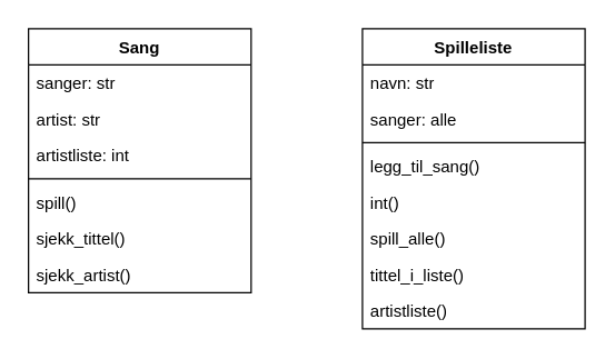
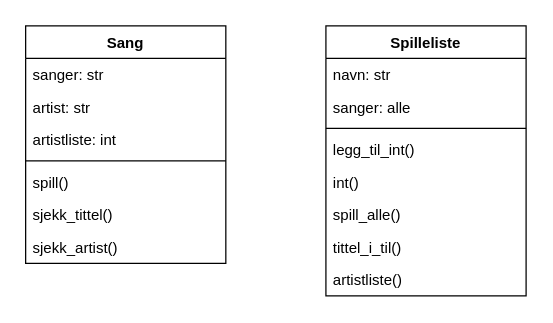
  <mxCell id="0" />
  <mxCell id="1" parent="0" />
  <mxCell id="2" value="Sang" style="swimlane;fontStyle=1;align=center;verticalAlign=top;childLayout=stackLayout;horizontal=1;startSize=26;horizontalStack=0;resizeParent=1;resizeParentMax=0;resizeLast=0;collapsible=1;marginBottom=0;whiteSpace=wrap;html=1;" vertex="1" parent="1"><mxGeometry x="20" y="20" width="160" height="190" as="geometry" /></mxCell>
  <mxCell id="3" value="sanger: str" style="text;strokeColor=none;fillColor=none;align=left;verticalAlign=top;spacingLeft=4;spacingRight=4;overflow=hidden;rotatable=0;points=[[0,0.5],[1,0.5]];portConstraint=eastwest;whiteSpace=wrap;html=1;" vertex="1" parent="2"><mxGeometry y="26" width="160" height="26" as="geometry" /></mxCell>
  <mxCell id="4" value="artist: str" style="text;strokeColor=none;fillColor=none;align=left;verticalAlign=top;spacingLeft=4;spacingRight=4;overflow=hidden;rotatable=0;points=[[0,0.5],[1,0.5]];portConstraint=eastwest;whiteSpace=wrap;html=1;" vertex="1" parent="2"><mxGeometry y="52" width="160" height="26" as="geometry" /></mxCell>
  <mxCell id="5" value="artistliste: int" style="text;strokeColor=none;fillColor=none;align=left;verticalAlign=top;spacingLeft=4;spacingRight=4;overflow=hidden;rotatable=0;points=[[0,0.5],[1,0.5]];portConstraint=eastwest;whiteSpace=wrap;html=1;" vertex="1" parent="2"><mxGeometry y="78" width="160" height="26" as="geometry" /></mxCell>
  <mxCell id="6" value="" style="line;strokeWidth=1;fillColor=none;align=left;verticalAlign=middle;spacingTop=-1;spacingLeft=3;spacingRight=3;rotatable=0;labelPosition=right;points=[];portConstraint=eastwest;strokeColor=inherit;" vertex="1" parent="2"><mxGeometry y="104" width="160" height="8" as="geometry" /></mxCell>
  <mxCell id="7" value="spill()" style="text;strokeColor=none;fillColor=none;align=left;verticalAlign=top;spacingLeft=4;spacingRight=4;overflow=hidden;rotatable=0;points=[[0,0.5],[1,0.5]];portConstraint=eastwest;whiteSpace=wrap;html=1;" vertex="1" parent="2"><mxGeometry y="112" width="160" height="26" as="geometry" /></mxCell>
  <mxCell id="8" value="sjekk_tittel()" style="text;strokeColor=none;fillColor=none;align=left;verticalAlign=top;spacingLeft=4;spacingRight=4;overflow=hidden;rotatable=0;points=[[0,0.5],[1,0.5]];portConstraint=eastwest;whiteSpace=wrap;html=1;" vertex="1" parent="2"><mxGeometry y="138" width="160" height="26" as="geometry" /></mxCell>
  <mxCell id="9" value="sjekk_artist()" style="text;strokeColor=none;fillColor=none;align=left;verticalAlign=top;spacingLeft=4;spacingRight=4;overflow=hidden;rotatable=0;points=[[0,0.5],[1,0.5]];portConstraint=eastwest;whiteSpace=wrap;html=1;" vertex="1" parent="2"><mxGeometry y="164" width="160" height="26" as="geometry" /></mxCell>
  <mxCell id="10" value="Spilleliste" style="swimlane;fontStyle=1;align=center;verticalAlign=top;childLayout=stackLayout;horizontal=1;startSize=26;horizontalStack=0;resizeParent=1;resizeParentMax=0;resizeLast=0;collapsible=1;marginBottom=0;whiteSpace=wrap;html=1;" vertex="1" parent="1"><mxGeometry x="260" y="20" width="160" height="216" as="geometry" /></mxCell>
  <mxCell id="11" value="navn: str" style="text;strokeColor=none;fillColor=none;align=left;verticalAlign=top;spacingLeft=4;spacingRight=4;overflow=hidden;rotatable=0;points=[[0,0.5],[1,0.5]];portConstraint=eastwest;whiteSpace=wrap;html=1;" vertex="1" parent="10"><mxGeometry y="26" width="160" height="26" as="geometry" /></mxCell>
  <mxCell id="12" value="sanger: alle" style="text;strokeColor=none;fillColor=none;align=left;verticalAlign=top;spacingLeft=4;spacingRight=4;overflow=hidden;rotatable=0;points=[[0,0.5],[1,0.5]];portConstraint=eastwest;whiteSpace=wrap;html=1;" vertex="1" parent="10"><mxGeometry y="52" width="160" height="26" as="geometry" /></mxCell>
  <mxCell id="13" value="" style="line;strokeWidth=1;fillColor=none;align=left;verticalAlign=middle;spacingTop=-1;spacingLeft=3;spacingRight=3;rotatable=0;labelPosition=right;points=[];portConstraint=eastwest;strokeColor=inherit;" vertex="1" parent="10"><mxGeometry y="78" width="160" height="8" as="geometry" /></mxCell>
- <mxCell id="14" value="legg_til_sang()" style="text;strokeColor=none;fillColor=none;align=left;verticalAlign=top;spacingLeft=4;spacingRight=4;overflow=hidden;rotatable=0;points=[[0,0.5],[1,0.5]];portConstraint=eastwest;whiteSpace=wrap;html=1;" vertex="1" parent="10"><mxGeometry y="86" width="160" height="26" as="geometry" /></mxCell>
+ <mxCell id="14" value="legg_til_int()" style="text;strokeColor=none;fillColor=none;align=left;verticalAlign=top;spacingLeft=4;spacingRight=4;overflow=hidden;rotatable=0;points=[[0,0.5],[1,0.5]];portConstraint=eastwest;whiteSpace=wrap;html=1;" vertex="1" parent="10"><mxGeometry y="86" width="160" height="26" as="geometry" /></mxCell>
  <mxCell id="15" value="int()" style="text;strokeColor=none;fillColor=none;align=left;verticalAlign=top;spacingLeft=4;spacingRight=4;overflow=hidden;rotatable=0;points=[[0,0.5],[1,0.5]];portConstraint=eastwest;whiteSpace=wrap;html=1;" vertex="1" parent="10"><mxGeometry y="112" width="160" height="26" as="geometry" /></mxCell>
  <mxCell id="16" value="spill_alle()" style="text;strokeColor=none;fillColor=none;align=left;verticalAlign=top;spacingLeft=4;spacingRight=4;overflow=hidden;rotatable=0;points=[[0,0.5],[1,0.5]];portConstraint=eastwest;whiteSpace=wrap;html=1;" vertex="1" parent="10"><mxGeometry y="138" width="160" height="26" as="geometry" /></mxCell>
- <mxCell id="17" value="tittel_i_liste()" style="text;strokeColor=none;fillColor=none;align=left;verticalAlign=top;spacingLeft=4;spacingRight=4;overflow=hidden;rotatable=0;points=[[0,0.5],[1,0.5]];portConstraint=eastwest;whiteSpace=wrap;html=1;" vertex="1" parent="10"><mxGeometry y="164" width="160" height="26" as="geometry" /></mxCell>
+ <mxCell id="17" value="tittel_i_til()" style="text;strokeColor=none;fillColor=none;align=left;verticalAlign=top;spacingLeft=4;spacingRight=4;overflow=hidden;rotatable=0;points=[[0,0.5],[1,0.5]];portConstraint=eastwest;whiteSpace=wrap;html=1;" vertex="1" parent="10"><mxGeometry y="164" width="160" height="26" as="geometry" /></mxCell>
  <mxCell id="18" value="artistliste()" style="text;strokeColor=none;fillColor=none;align=left;verticalAlign=top;spacingLeft=4;spacingRight=4;overflow=hidden;rotatable=0;points=[[0,0.5],[1,0.5]];portConstraint=eastwest;whiteSpace=wrap;html=1;" vertex="1" parent="10"><mxGeometry y="190" width="160" height="26" as="geometry" /></mxCell>
